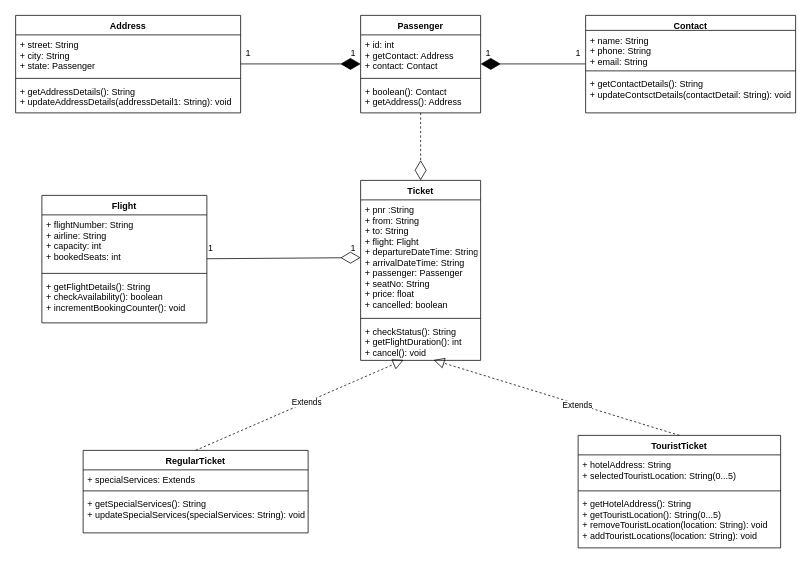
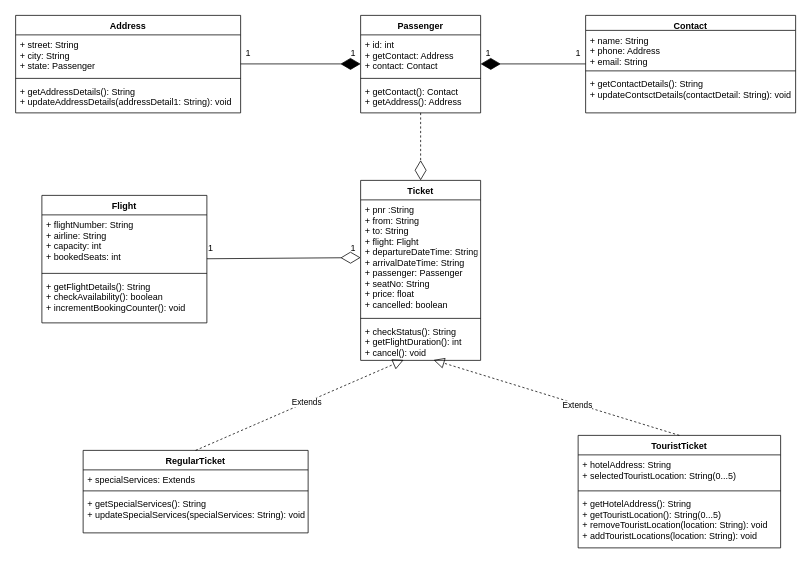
  <mxCell id="0" />
  <mxCell id="1" parent="0" />
  <mxCell id="2" value="Ticket" style="swimlane;fontStyle=1;align=center;verticalAlign=top;childLayout=stackLayout;horizontal=1;startSize=26;horizontalStack=0;resizeParent=1;resizeParentMax=0;resizeLast=0;collapsible=1;marginBottom=0;" parent="1" vertex="1"><mxGeometry x="480" y="240" width="160" height="240" as="geometry" /></mxCell>
  <mxCell id="3" value="+ pnr :String&#10;+ from: String&#10;+ to: String&#10;+ flight: Flight&#10;+ departureDateTime: String&#10;+ arrivalDateTime: String&#10;+ passenger: Passenger&#10;+ seatNo: String&#10;+ price: float&#10;+ cancelled: boolean" style="text;strokeColor=none;fillColor=none;align=left;verticalAlign=top;spacingLeft=4;spacingRight=4;overflow=hidden;rotatable=0;points=[[0,0.5],[1,0.5]];portConstraint=eastwest;" parent="2" vertex="1"><mxGeometry y="26" width="160" height="154" as="geometry" /></mxCell>
  <mxCell id="4" value="" style="line;strokeWidth=1;fillColor=none;align=left;verticalAlign=middle;spacingTop=-1;spacingLeft=3;spacingRight=3;rotatable=0;labelPosition=right;points=[];portConstraint=eastwest;" parent="2" vertex="1"><mxGeometry y="180" width="160" height="8" as="geometry" /></mxCell>
  <mxCell id="5" value="+ checkStatus(): String&#10;+ getFlightDuration(): int&#10;+ cancel(): void" style="text;strokeColor=none;fillColor=none;align=left;verticalAlign=top;spacingLeft=4;spacingRight=4;overflow=hidden;rotatable=0;points=[[0,0.5],[1,0.5]];portConstraint=eastwest;" parent="2" vertex="1"><mxGeometry y="188" width="160" height="52" as="geometry" /></mxCell>
  <mxCell id="6" value="Flight" style="swimlane;fontStyle=1;align=center;verticalAlign=top;childLayout=stackLayout;horizontal=1;startSize=26;horizontalStack=0;resizeParent=1;resizeParentMax=0;resizeLast=0;collapsible=1;marginBottom=0;" vertex="1" parent="1"><mxGeometry x="55" y="260" width="220" height="170" as="geometry" /></mxCell>
  <mxCell id="7" value="+ flightNumber: String&#10;+ airline: String&#10;+ capacity: int&#10;+ bookedSeats: int" style="text;strokeColor=none;fillColor=none;align=left;verticalAlign=top;spacingLeft=4;spacingRight=4;overflow=hidden;rotatable=0;points=[[0,0.5],[1,0.5]];portConstraint=eastwest;" vertex="1" parent="6"><mxGeometry y="26" width="220" height="74" as="geometry" /></mxCell>
  <mxCell id="8" value="" style="line;strokeWidth=1;fillColor=none;align=left;verticalAlign=middle;spacingTop=-1;spacingLeft=3;spacingRight=3;rotatable=0;labelPosition=right;points=[];portConstraint=eastwest;" vertex="1" parent="6"><mxGeometry y="100" width="220" height="8" as="geometry" /></mxCell>
  <mxCell id="9" value="+ getFlightDetails(): String&#10;+ checkAvailability(): boolean&#10;+ incrementBookingCounter(): void" style="text;strokeColor=none;fillColor=none;align=left;verticalAlign=top;spacingLeft=4;spacingRight=4;overflow=hidden;rotatable=0;points=[[0,0.5],[1,0.5]];portConstraint=eastwest;" vertex="1" parent="6"><mxGeometry y="108" width="220" height="62" as="geometry" /></mxCell>
  <mxCell id="10" value="Contact" style="swimlane;fontStyle=1;align=center;verticalAlign=top;childLayout=stackLayout;horizontal=1;startSize=20;horizontalStack=0;resizeParent=1;resizeParentMax=0;resizeLast=0;collapsible=1;marginBottom=0;" vertex="1" parent="1"><mxGeometry x="780" y="20" width="280" height="130" as="geometry" /></mxCell>
- <mxCell id="11" value="+ name: String&#10;+ phone: String&#10;+ email: String" style="text;strokeColor=none;fillColor=none;align=left;verticalAlign=top;spacingLeft=4;spacingRight=4;overflow=hidden;rotatable=0;points=[[0,0.5],[1,0.5]];portConstraint=eastwest;" vertex="1" parent="10"><mxGeometry y="20" width="280" height="50" as="geometry" /></mxCell>
+ <mxCell id="11" value="+ name: String&#10;+ phone: Address&#10;+ email: String" style="text;strokeColor=none;fillColor=none;align=left;verticalAlign=top;spacingLeft=4;spacingRight=4;overflow=hidden;rotatable=0;points=[[0,0.5],[1,0.5]];portConstraint=eastwest;" vertex="1" parent="10"><mxGeometry y="20" width="280" height="50" as="geometry" /></mxCell>
  <mxCell id="12" value="" style="line;strokeWidth=1;fillColor=none;align=left;verticalAlign=middle;spacingTop=-1;spacingLeft=3;spacingRight=3;rotatable=0;labelPosition=right;points=[];portConstraint=eastwest;" vertex="1" parent="10"><mxGeometry y="70" width="280" height="8" as="geometry" /></mxCell>
  <mxCell id="13" value="+ getContactDetails(): String&#10;+ updateContsctDetails(contactDetail: String): void" style="text;strokeColor=none;fillColor=none;align=left;verticalAlign=top;spacingLeft=4;spacingRight=4;overflow=hidden;rotatable=0;points=[[0,0.5],[1,0.5]];portConstraint=eastwest;" vertex="1" parent="10"><mxGeometry y="78" width="280" height="52" as="geometry" /></mxCell>
  <mxCell id="14" value="Passenger" style="swimlane;fontStyle=1;align=center;verticalAlign=top;childLayout=stackLayout;horizontal=1;startSize=26;horizontalStack=0;resizeParent=1;resizeParentMax=0;resizeLast=0;collapsible=1;marginBottom=0;" vertex="1" parent="1"><mxGeometry x="480" y="20" width="160" height="130" as="geometry" /></mxCell>
  <mxCell id="15" value="+ id: int&#10;+ getContact: Address&#10;+ contact: Contact" style="text;strokeColor=none;fillColor=none;align=left;verticalAlign=top;spacingLeft=4;spacingRight=4;overflow=hidden;rotatable=0;points=[[0,0.5],[1,0.5]];portConstraint=eastwest;" vertex="1" parent="14"><mxGeometry y="26" width="160" height="54" as="geometry" /></mxCell>
  <mxCell id="16" value="" style="line;strokeWidth=1;fillColor=none;align=left;verticalAlign=middle;spacingTop=-1;spacingLeft=3;spacingRight=3;rotatable=0;labelPosition=right;points=[];portConstraint=eastwest;" vertex="1" parent="14"><mxGeometry y="80" width="160" height="8" as="geometry" /></mxCell>
- <mxCell id="17" value="+ boolean(): Contact&#10;+ getAddress(): Address" style="text;strokeColor=none;fillColor=none;align=left;verticalAlign=top;spacingLeft=4;spacingRight=4;overflow=hidden;rotatable=0;points=[[0,0.5],[1,0.5]];portConstraint=eastwest;" vertex="1" parent="14"><mxGeometry y="88" width="160" height="42" as="geometry" /></mxCell>
+ <mxCell id="17" value="+ getContact(): Contact&#10;+ getAddress(): Address" style="text;strokeColor=none;fillColor=none;align=left;verticalAlign=top;spacingLeft=4;spacingRight=4;overflow=hidden;rotatable=0;points=[[0,0.5],[1,0.5]];portConstraint=eastwest;" vertex="1" parent="14"><mxGeometry y="88" width="160" height="42" as="geometry" /></mxCell>
  <mxCell id="18" value="RegularTicket" style="swimlane;fontStyle=1;align=center;verticalAlign=top;childLayout=stackLayout;horizontal=1;startSize=26;horizontalStack=0;resizeParent=1;resizeParentMax=0;resizeLast=0;collapsible=1;marginBottom=0;" vertex="1" parent="1"><mxGeometry x="110" y="600" width="300" height="110" as="geometry" /></mxCell>
  <mxCell id="19" value="+ specialServices: Extends" style="text;strokeColor=none;fillColor=none;align=left;verticalAlign=top;spacingLeft=4;spacingRight=4;overflow=hidden;rotatable=0;points=[[0,0.5],[1,0.5]];portConstraint=eastwest;" vertex="1" parent="18"><mxGeometry y="26" width="300" height="24" as="geometry" /></mxCell>
  <mxCell id="20" value="" style="line;strokeWidth=1;fillColor=none;align=left;verticalAlign=middle;spacingTop=-1;spacingLeft=3;spacingRight=3;rotatable=0;labelPosition=right;points=[];portConstraint=eastwest;" vertex="1" parent="18"><mxGeometry y="50" width="300" height="8" as="geometry" /></mxCell>
  <mxCell id="21" value="+ getSpecialServices(): String&#10;+ updateSpecialServices(specialServices: String): void" style="text;strokeColor=none;fillColor=none;align=left;verticalAlign=top;spacingLeft=4;spacingRight=4;overflow=hidden;rotatable=0;points=[[0,0.5],[1,0.5]];portConstraint=eastwest;" vertex="1" parent="18"><mxGeometry y="58" width="300" height="52" as="geometry" /></mxCell>
  <mxCell id="22" value="TouristTicket" style="swimlane;fontStyle=1;align=center;verticalAlign=top;childLayout=stackLayout;horizontal=1;startSize=26;horizontalStack=0;resizeParent=1;resizeParentMax=0;resizeLast=0;collapsible=1;marginBottom=0;" vertex="1" parent="1"><mxGeometry x="770" y="580" width="270" height="150" as="geometry" /></mxCell>
  <mxCell id="23" value="+ hotelAddress: String&#10;+ selectedTouristLocation: String(0...5)" style="text;strokeColor=none;fillColor=none;align=left;verticalAlign=top;spacingLeft=4;spacingRight=4;overflow=hidden;rotatable=0;points=[[0,0.5],[1,0.5]];portConstraint=eastwest;" vertex="1" parent="22"><mxGeometry y="26" width="270" height="44" as="geometry" /></mxCell>
  <mxCell id="24" value="" style="line;strokeWidth=1;fillColor=none;align=left;verticalAlign=middle;spacingTop=-1;spacingLeft=3;spacingRight=3;rotatable=0;labelPosition=right;points=[];portConstraint=eastwest;" vertex="1" parent="22"><mxGeometry y="70" width="270" height="8" as="geometry" /></mxCell>
  <mxCell id="25" value="+ getHotelAddress(): String&#10;+ getTouristLocation(): String(0...5)&#10;+ removeTouristLocation(location: String): void&#10;+ addTouristLocations(location: String): void" style="text;strokeColor=none;fillColor=none;align=left;verticalAlign=top;spacingLeft=4;spacingRight=4;overflow=hidden;rotatable=0;points=[[0,0.5],[1,0.5]];portConstraint=eastwest;" vertex="1" parent="22"><mxGeometry y="78" width="270" height="72" as="geometry" /></mxCell>
  <mxCell id="26" value="Address" style="swimlane;fontStyle=1;align=center;verticalAlign=top;childLayout=stackLayout;horizontal=1;startSize=26;horizontalStack=0;resizeParent=1;resizeParentMax=0;resizeLast=0;collapsible=1;marginBottom=0;" vertex="1" parent="1"><mxGeometry x="20" y="20" width="300" height="130" as="geometry" /></mxCell>
  <mxCell id="27" value="+ street: String&#10;+ city: String&#10;+ state: Passenger" style="text;strokeColor=none;fillColor=none;align=left;verticalAlign=top;spacingLeft=4;spacingRight=4;overflow=hidden;rotatable=0;points=[[0,0.5],[1,0.5]];portConstraint=eastwest;" vertex="1" parent="26"><mxGeometry y="26" width="300" height="54" as="geometry" /></mxCell>
  <mxCell id="28" value="" style="line;strokeWidth=1;fillColor=none;align=left;verticalAlign=middle;spacingTop=-1;spacingLeft=3;spacingRight=3;rotatable=0;labelPosition=right;points=[];portConstraint=eastwest;" vertex="1" parent="26"><mxGeometry y="80" width="300" height="8" as="geometry" /></mxCell>
  <mxCell id="29" value="+ getAddressDetails(): String&#10;+ updateAddressDetails(addressDetail1: String): void" style="text;strokeColor=none;fillColor=none;align=left;verticalAlign=top;spacingLeft=4;spacingRight=4;overflow=hidden;rotatable=0;points=[[0,0.5],[1,0.5]];portConstraint=eastwest;" vertex="1" parent="26"><mxGeometry y="88" width="300" height="42" as="geometry" /></mxCell>
  <mxCell id="30" value="" style="endArrow=diamondThin;endFill=0;endSize=24;html=1;entryX=0.5;entryY=0;entryDx=0;entryDy=0;dashed=1;" edge="1" parent="1" source="17" target="2"><mxGeometry width="160" relative="1" as="geometry"><mxPoint x="380" y="230" as="sourcePoint" /><mxPoint x="540" y="230" as="targetPoint" /></mxGeometry></mxCell>
  <mxCell id="31" value="" style="endArrow=block;dashed=1;endFill=0;endSize=12;html=1;entryX=0.358;entryY=0.99;entryDx=0;entryDy=0;entryPerimeter=0;exitX=0.5;exitY=0;exitDx=0;exitDy=0;" edge="1" parent="1" source="18" target="5"><mxGeometry width="160" relative="1" as="geometry"><mxPoint x="140" y="563" as="sourcePoint" /><mxPoint x="300" y="563" as="targetPoint" /></mxGeometry></mxCell>
  <mxCell id="32" value="Extends" style="edgeLabel;html=1;align=center;verticalAlign=middle;resizable=0;points=[];" vertex="1" connectable="0" parent="31"><mxGeometry x="0.067" relative="1" as="geometry"><mxPoint as="offset" /></mxGeometry></mxCell>
  <mxCell id="33" value="" style="endArrow=block;dashed=1;endFill=0;endSize=12;html=1;exitX=0.5;exitY=0;exitDx=0;exitDy=0;entryX=0.608;entryY=0.99;entryDx=0;entryDy=0;entryPerimeter=0;" edge="1" parent="1" source="22" target="5"><mxGeometry width="160" relative="1" as="geometry"><mxPoint x="290" y="540" as="sourcePoint" /><mxPoint x="450" y="540" as="targetPoint" /></mxGeometry></mxCell>
  <mxCell id="34" value="Extends" style="edgeLabel;html=1;align=center;verticalAlign=middle;resizable=0;points=[];" vertex="1" connectable="0" parent="33"><mxGeometry x="-0.173" y="1" relative="1" as="geometry"><mxPoint as="offset" /></mxGeometry></mxCell>
  <mxCell id="35" value="" style="endArrow=diamondThin;endFill=1;endSize=24;html=1;" edge="1" parent="1"><mxGeometry width="160" relative="1" as="geometry"><mxPoint x="320" y="84.71" as="sourcePoint" /><mxPoint x="480" y="84.71" as="targetPoint" /></mxGeometry></mxCell>
  <mxCell id="36" value="" style="endArrow=diamondThin;endFill=1;endSize=24;html=1;" edge="1" parent="1"><mxGeometry width="160" relative="1" as="geometry"><mxPoint x="780" y="84.71" as="sourcePoint" /><mxPoint x="640" y="84.71" as="targetPoint" /></mxGeometry></mxCell>
  <mxCell id="37" value="" style="endArrow=diamondThin;endFill=0;endSize=24;html=1;entryX=0;entryY=0.5;entryDx=0;entryDy=0;" edge="1" parent="1" target="3"><mxGeometry width="160" relative="1" as="geometry"><mxPoint x="275" y="344.5" as="sourcePoint" /><mxPoint x="435" y="344.5" as="targetPoint" /></mxGeometry></mxCell>
  <mxCell id="38" value="1" style="text;html=1;align=center;verticalAlign=middle;resizable=0;points=[];autosize=1;strokeColor=none;fillColor=none;" vertex="1" parent="1"><mxGeometry x="320" y="60" width="20" height="20" as="geometry" /></mxCell>
  <mxCell id="39" value="1" style="text;html=1;align=center;verticalAlign=middle;resizable=0;points=[];autosize=1;strokeColor=none;fillColor=none;" vertex="1" parent="1"><mxGeometry x="460" y="60" width="20" height="20" as="geometry" /></mxCell>
  <mxCell id="40" value="1" style="text;html=1;align=center;verticalAlign=middle;resizable=0;points=[];autosize=1;strokeColor=none;fillColor=none;" vertex="1" parent="1"><mxGeometry x="640" y="60" width="20" height="20" as="geometry" /></mxCell>
  <mxCell id="41" value="1" style="text;html=1;align=center;verticalAlign=middle;resizable=0;points=[];autosize=1;strokeColor=none;fillColor=none;" vertex="1" parent="1"><mxGeometry x="760" y="60" width="20" height="20" as="geometry" /></mxCell>
  <mxCell id="42" value="1" style="text;html=1;align=center;verticalAlign=middle;resizable=0;points=[];autosize=1;strokeColor=none;fillColor=none;" vertex="1" parent="1"><mxGeometry x="270" y="320" width="20" height="20" as="geometry" /></mxCell>
  <mxCell id="43" value="1" style="text;html=1;align=center;verticalAlign=middle;resizable=0;points=[];autosize=1;strokeColor=none;fillColor=none;" vertex="1" parent="1"><mxGeometry x="460" y="320" width="20" height="20" as="geometry" /></mxCell>
